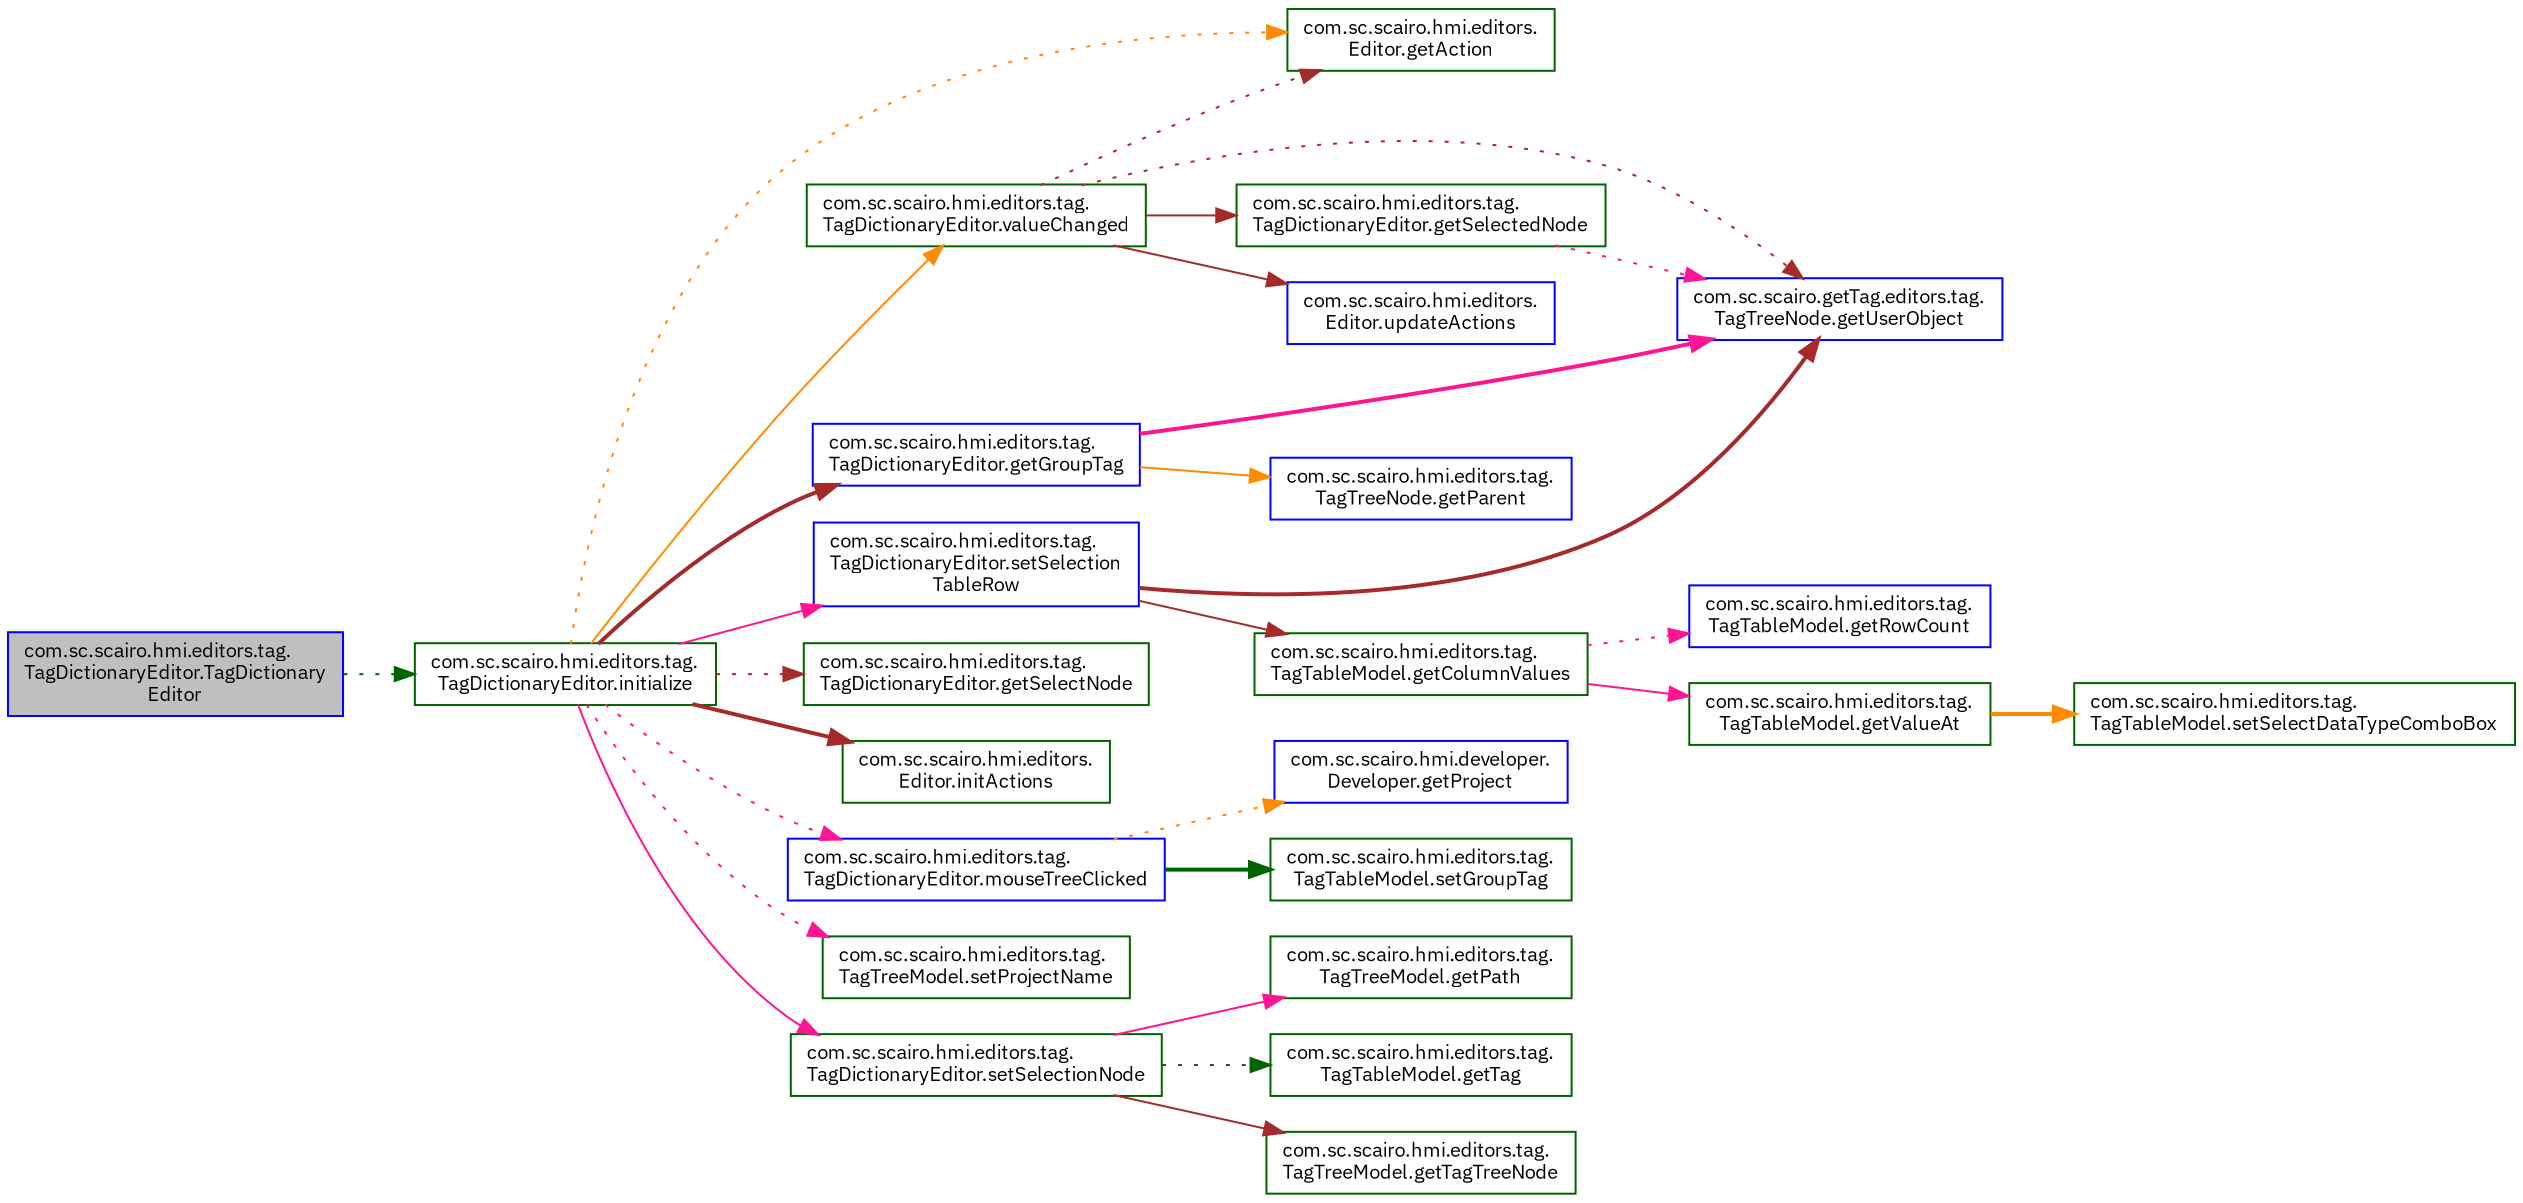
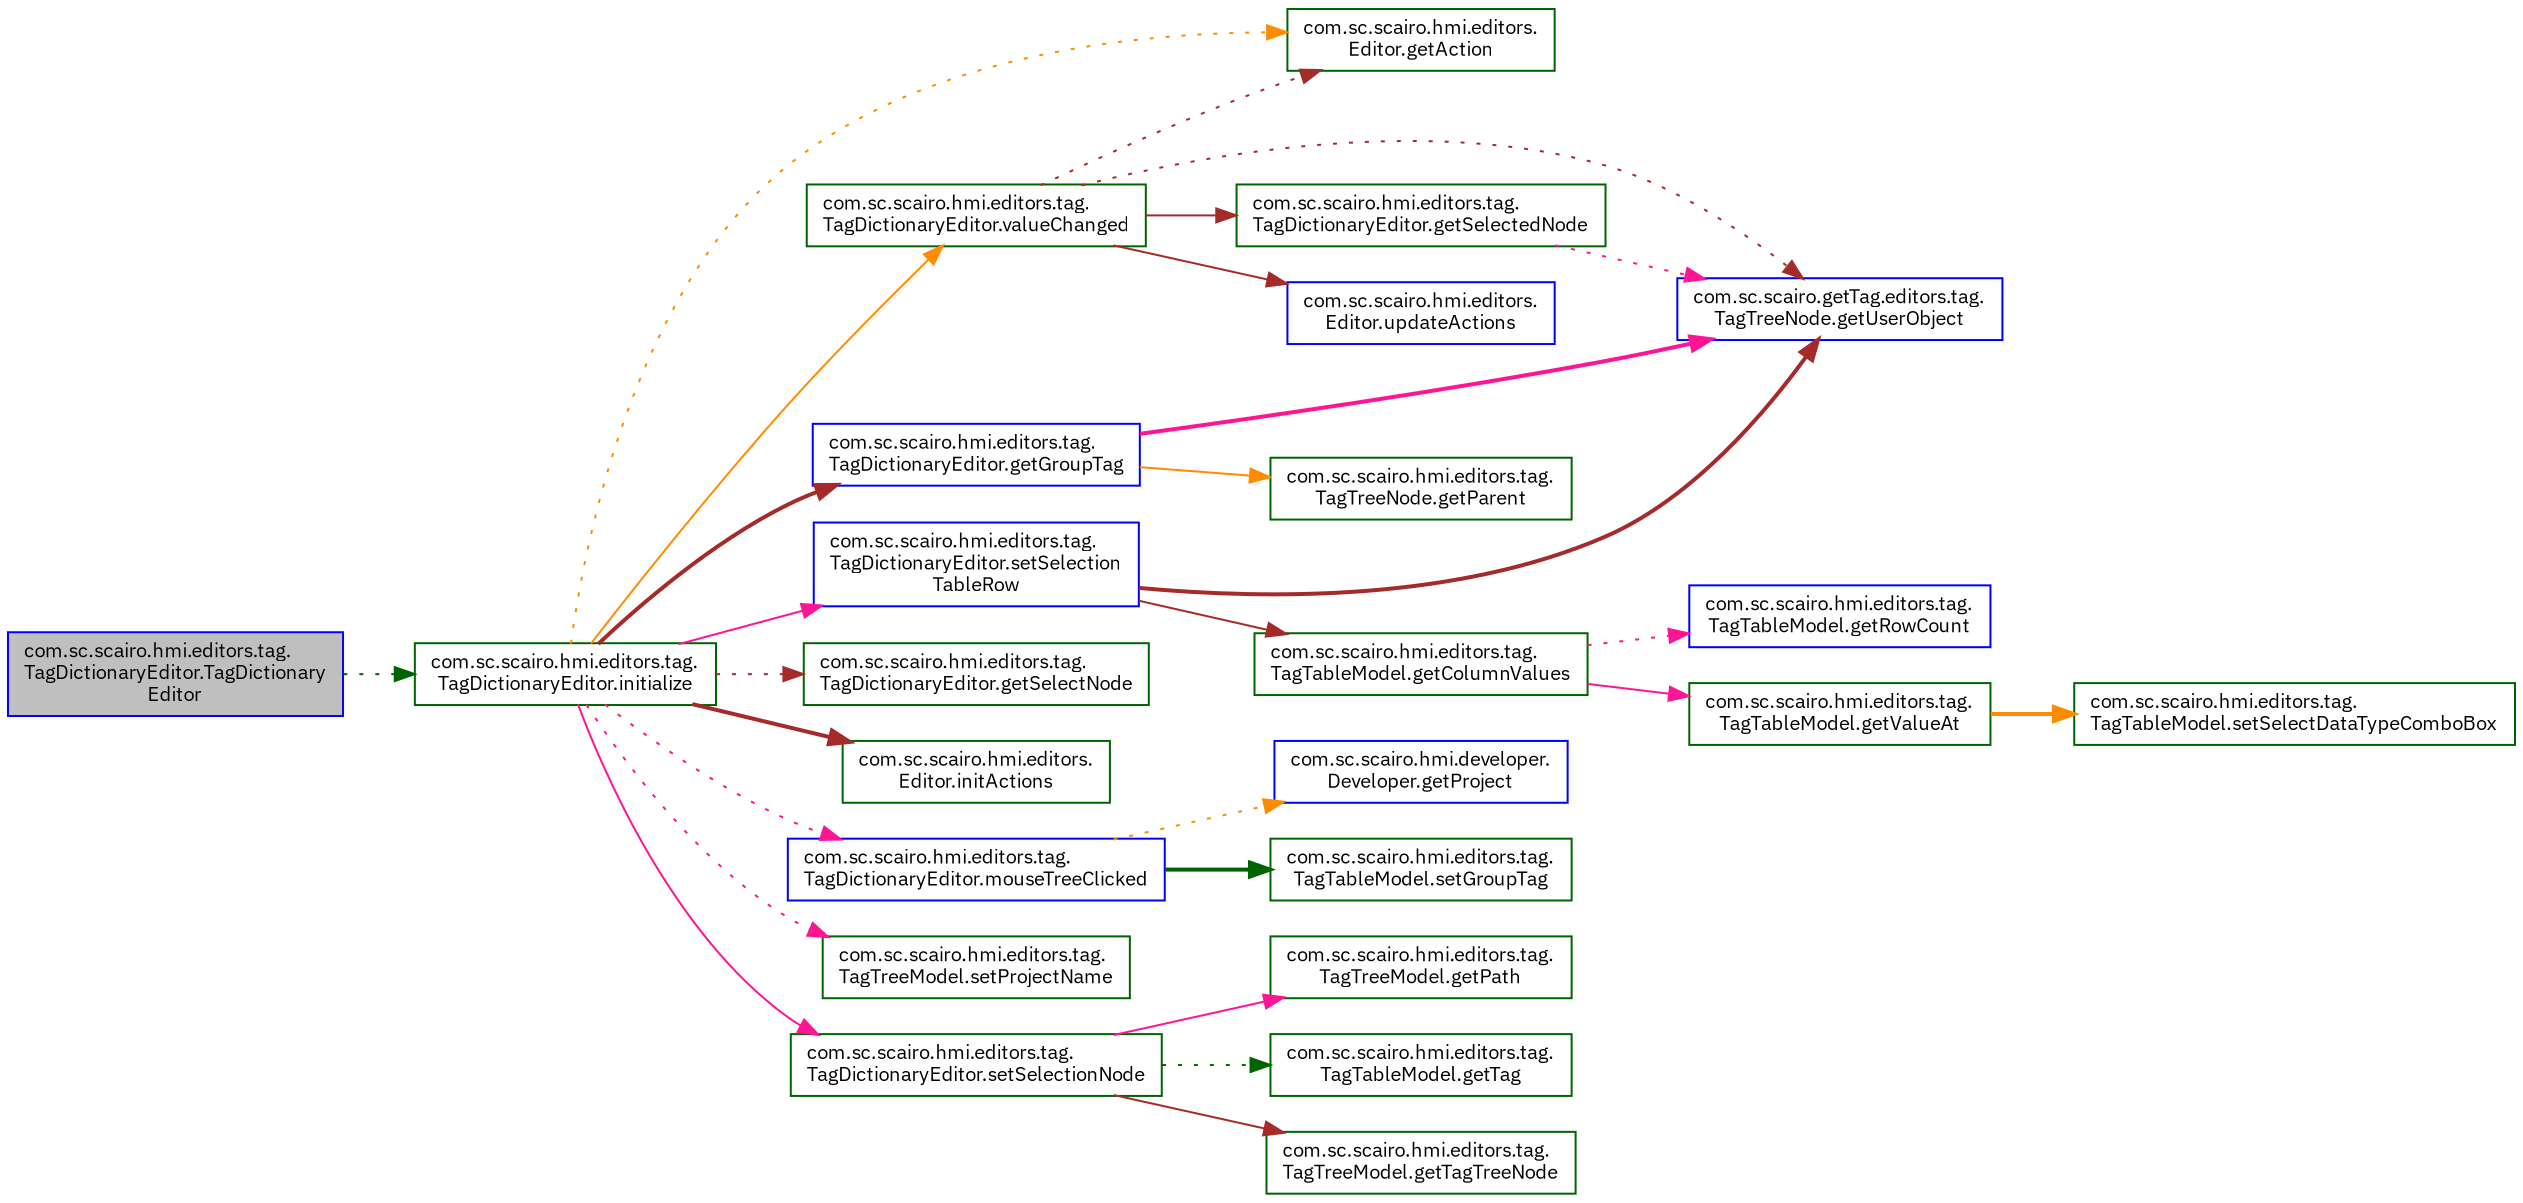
  digraph {
    fontname="IBM Plex Sans"
    rankdir=LR
    node [color=darkgreen fillcolor=white fontname="IBM Plex Sans" fontsize=10 shape=record style=filled]
    edge [color=brown fontname="IBM Plex Sans" fontsize=10 labelfontname=Helvetica labelfontsize=10 style=dotted]
    n1 [color=blue fillcolor=grey75 fontcolor=black height=0.2 label="com.sc.scairo.hmi.editors.tag.\lTagDictionaryEditor.TagDictionary\lEditor" width=0.4]
    n2 [height=0.2 label="com.sc.scairo.hmi.editors.tag.\lTagDictionaryEditor.initialize" width=0.4]
    n3 [height=0.2 label="com.sc.scairo.hmi.editors.\lEditor.getAction" width=0.4]
    n4 [color=blue height=0.2 label="com.sc.scairo.hmi.editors.tag.\lTagDictionaryEditor.getGroupTag" width=0.4]
    n5 [height=0.2 label="com.sc.scairo.hmi.editors.tag.\lTagDictionaryEditor.getSelectNode" width=0.4]
    n6 [height=0.2 label="com.sc.scairo.hmi.editors.\lEditor.initActions" width=0.4]
    n7 [color=blue height=0.2 label="com.sc.scairo.hmi.editors.tag.\lTagDictionaryEditor.mouseTreeClicked" width=0.4]
    n8 [height=0.2 label="com.sc.scairo.hmi.editors.tag.\lTagTreeModel.setProjectName" width=0.4]
    n9 [height=0.2 label="com.sc.scairo.hmi.editors.tag.\lTagDictionaryEditor.setSelectionNode" width=0.4]
    n10 [color=blue height=0.2 label="com.sc.scairo.hmi.editors.tag.\lTagDictionaryEditor.setSelection\lTableRow" width=0.4]
    n11 [height=0.2 label="com.sc.scairo.hmi.editors.tag.\lTagDictionaryEditor.valueChanged" width=0.4]
-   n12 [color=blue height=0.2 label="com.sc.scairo.hmi.editors.tag.\lTagTreeNode.getParent" width=0.4]
+   n12 [height=0.2 label="com.sc.scairo.hmi.editors.tag.\lTagTreeNode.getParent" width=0.4]
    n13 [color=blue height=0.2 label="com.sc.scairo.getTag.editors.tag.\lTagTreeNode.getUserObject" width=0.4]
    n14 [color=blue height=0.2 label="com.sc.scairo.hmi.developer.\lDeveloper.getProject" width=0.4]
    n15 [height=0.2 label="com.sc.scairo.hmi.editors.tag.\lTagTableModel.setGroupTag" width=0.4]
    n16 [height=0.2 label="com.sc.scairo.hmi.editors.tag.\lTagTreeModel.getPath" width=0.4]
    n17 [height=0.2 label="com.sc.scairo.hmi.editors.tag.\lTagTableModel.getTag" width=0.4]
    n18 [height=0.2 label="com.sc.scairo.hmi.editors.tag.\lTagTreeModel.getTagTreeNode" width=0.4]
    n19 [height=0.2 label="com.sc.scairo.hmi.editors.tag.\lTagTableModel.getColumnValues" width=0.4]
    n20 [height=0.2 label="com.sc.scairo.hmi.editors.tag.\lTagDictionaryEditor.getSelectedNode" width=0.4]
    n21 [color=blue height=0.2 label="com.sc.scairo.hmi.editors.\lEditor.updateActions" width=0.4]
    n22 [color=blue height=0.2 label="com.sc.scairo.hmi.editors.tag.\lTagTableModel.getRowCount" width=0.4]
    n23 [height=0.2 label="com.sc.scairo.hmi.editors.tag.\lTagTableModel.getValueAt" width=0.4]
    n24 [height=0.2 label="com.sc.scairo.hmi.editors.tag.\lTagTableModel.setSelectDataTypeComboBox" width=0.4]
    n1 -> n2 [color=darkgreen]
    n2 -> n3 [color=darkorange]
    n2 -> n4 [style=bold]
    n2 -> n5
    n2 -> n6 [style=bold]
    n2 -> n7 [color=deeppink]
    n2 -> n8 [color=deeppink]
    n2 -> n9 [color=deeppink style=solid]
    n2 -> n10 [color=deeppink style=solid]
    n2 -> n11 [color=darkorange style=solid]
    n4 -> n12 [color=darkorange style=solid]
    n4 -> n13 [color=deeppink style=bold]
    n7 -> n14 [color=darkorange]
    n7 -> n15 [color=darkgreen style=bold]
    n9 -> n16 [color=deeppink style=solid]
    n9 -> n17 [color=darkgreen]
    n9 -> n18 [style=solid]
    n10 -> n13 [style=bold]
    n10 -> n19 [style=solid]
    n11 -> n3
    n11 -> n13
    n11 -> n20 [style=solid]
    n11 -> n21 [style=solid]
    n19 -> n22 [color=deeppink]
    n19 -> n23 [color=deeppink style=solid]
    n20 -> n13 [color=deeppink]
    n23 -> n24 [color=darkorange style=bold]
  }
